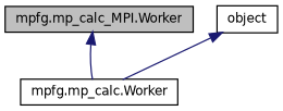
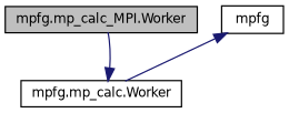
  digraph {
    fontname="DejaVu Sans"
    node [color=black fillcolor=white fontname="DejaVu Sans" fontsize=10 shape=record style=filled]
    edge [color=midnightblue dir=back fontname="DejaVu Sans" fontsize=10 labelfontname=Helvetica labelfontsize=10 style=solid]
    n1 [fillcolor=grey75 fontcolor=black height=0.2 label="mpfg.mp_calc_MPI.Worker" width=0.4]
    n2 [height=0.2 label="mpfg.mp_calc.Worker" width=0.4]
-   n3 [height=0.2 label=object width=0.4]
-   n1 -> n2
+   n3 [height=0.2 label=mpfg width=0.4]
+   n2 -> n1
    n3 -> n2
  }
